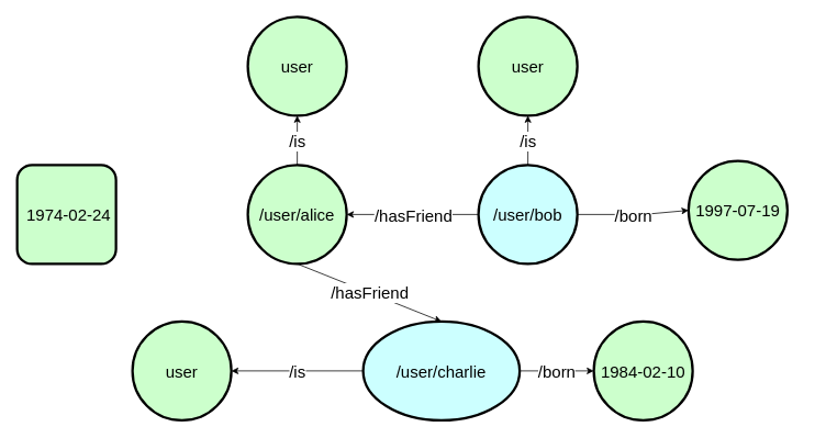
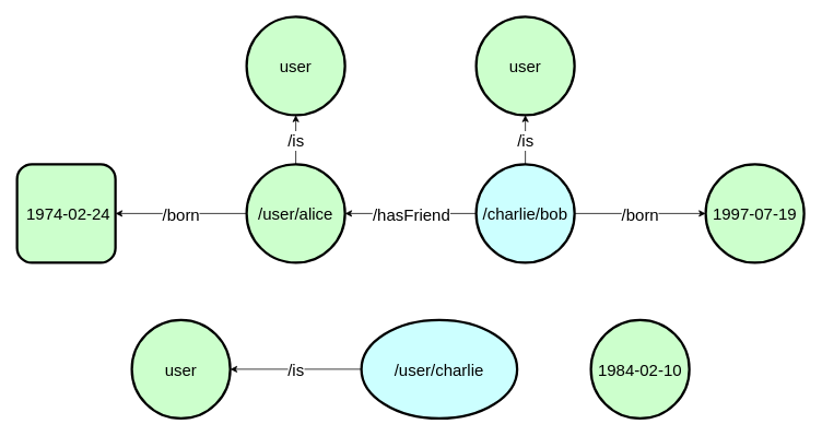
  <mxCell id="0" />
  <mxCell id="1" parent="0" />
- <mxCell id="2" value="/user/bob" style="ellipse;whiteSpace=wrap;html=1;shadow=0;fontFamily=Helvetica;fontSize=20;align=center;strokeWidth=3;fillColor=#CCFFFF;strokeColor=#000000;gradientColor=none;" parent="1" vertex="1"><mxGeometry x="580" y="200" width="120" height="120" as="geometry" /></mxCell>
+ <mxCell id="2" value="/charlie/bob" style="ellipse;whiteSpace=wrap;html=1;shadow=0;fontFamily=Helvetica;fontSize=20;align=center;strokeWidth=3;fillColor=#CCFFFF;strokeColor=#000000;gradientColor=none;" parent="1" vertex="1"><mxGeometry x="580" y="200" width="120" height="120" as="geometry" /></mxCell>
  <mxCell id="3" value="&lt;font style=&quot;line-height: 0.7;&quot;&gt;&lt;font style=&quot;font-size: 20px;&quot;&gt;/user/alice&lt;/font&gt;&lt;br&gt;&lt;/font&gt;" style="ellipse;whiteSpace=wrap;html=1;shadow=0;fontFamily=Helvetica;fontSize=20;align=center;strokeWidth=3;fillColor=#ccffcc;" parent="1" vertex="1"><mxGeometry x="300" y="200" width="120" height="120" as="geometry" /></mxCell>
  <mxCell id="4" value="" style="endArrow=classic;html=1;rounded=0;exitX=0;exitY=0.5;exitDx=0;exitDy=0;" parent="1" source="2" edge="1"><mxGeometry relative="1" as="geometry"><mxPoint x="601" y="260" as="sourcePoint" /><mxPoint x="420" y="260" as="targetPoint" /><Array as="points"><mxPoint x="530" y="260" /><mxPoint x="470" y="260" /></Array></mxGeometry></mxCell>
  <mxCell id="5" value="&lt;span style=&quot;font-size: 20px;&quot;&gt;/hasFriend&lt;/span&gt;" style="edgeLabel;resizable=0;html=1;align=center;verticalAlign=middle;fillColor=#FFB570;fontSize=16;" parent="4" connectable="0" vertex="1"><mxGeometry relative="1" as="geometry"><mxPoint as="offset" /></mxGeometry></mxCell>
  <mxCell id="6" value="&lt;font style=&quot;line-height: 0.7;&quot;&gt;/user/charlie&lt;br&gt;&lt;/font&gt;" style="ellipse;whiteSpace=wrap;html=1;shadow=0;fontFamily=Helvetica;fontSize=20;align=center;strokeWidth=3;fillColor=#CCFFFF;" parent="1" vertex="1"><mxGeometry x="440" y="390" width="190" height="120" as="geometry" /></mxCell>
- <mxCell id="7" value="" style="endArrow=classic;html=1;rounded=0;exitX=0.5;exitY=1;exitDx=0;exitDy=0;entryX=0.5;entryY=0;entryDx=0;entryDy=0;" parent="1" source="3" target="6" edge="1"><mxGeometry relative="1" as="geometry"><mxPoint x="611" y="270" as="sourcePoint" /><mxPoint x="411" y="270" as="targetPoint" /><Array as="points" /></mxGeometry></mxCell>
- <mxCell id="8" value="&lt;font style=&quot;&quot;&gt;&lt;span style=&quot;font-size: 20px;&quot;&gt;/hasFriend&lt;/span&gt;&lt;br&gt;&lt;/font&gt;" style="edgeLabel;resizable=0;html=1;align=center;verticalAlign=middle;fillColor=#FFB570;fontSize=16;" parent="7" connectable="0" vertex="1"><mxGeometry relative="1" as="geometry"><mxPoint as="offset" /></mxGeometry></mxCell>
  <mxCell id="9" value="&lt;font style=&quot;line-height: 0.7;&quot;&gt;user&lt;br&gt;&lt;/font&gt;" style="ellipse;whiteSpace=wrap;html=1;shadow=0;fontFamily=Helvetica;fontSize=20;align=center;strokeWidth=3;fillColor=#CCFFCC;" parent="1" vertex="1"><mxGeometry x="300" y="20" width="120" height="120" as="geometry" /></mxCell>
  <mxCell id="10" value="" style="endArrow=classic;html=1;rounded=0;exitX=0.5;exitY=0;exitDx=0;exitDy=0;entryX=0.5;entryY=1;entryDx=0;entryDy=0;" parent="1" source="3" target="9" edge="1"><mxGeometry relative="1" as="geometry"><mxPoint x="370" y="150" as="sourcePoint" /><mxPoint x="340" y="140" as="targetPoint" /><Array as="points" /></mxGeometry></mxCell>
  <mxCell id="11" value="&lt;font style=&quot;&quot;&gt;&lt;span style=&quot;font-size: 20px;&quot;&gt;/is&lt;/span&gt;&lt;br&gt;&lt;/font&gt;" style="edgeLabel;resizable=0;html=1;align=center;verticalAlign=middle;fillColor=#FFB570;fontSize=16;" parent="10" connectable="0" vertex="1"><mxGeometry relative="1" as="geometry"><mxPoint x="-1" as="offset" /></mxGeometry></mxCell>
  <mxCell id="12" value="&lt;font style=&quot;line-height: 0.7;&quot;&gt;&lt;font style=&quot;font-size: 20px;&quot;&gt;user&lt;/font&gt;&lt;br&gt;&lt;/font&gt;" style="ellipse;whiteSpace=wrap;html=1;shadow=0;fontFamily=Helvetica;fontSize=20;align=center;strokeWidth=3;fillColor=#CCFFCC;" parent="1" vertex="1"><mxGeometry x="160" y="390" width="120" height="120" as="geometry" /></mxCell>
  <mxCell id="13" value="" style="endArrow=classic;html=1;rounded=0;entryX=1;entryY=0.5;entryDx=0;entryDy=0;exitX=0;exitY=0.5;exitDx=0;exitDy=0;" parent="1" source="6" target="12" edge="1"><mxGeometry relative="1" as="geometry"><mxPoint x="307.574" y="227.574" as="sourcePoint" /><mxPoint x="220" y="140" as="targetPoint" /><Array as="points" /></mxGeometry></mxCell>
  <mxCell id="14" value="&lt;font style=&quot;&quot;&gt;&lt;span style=&quot;font-size: 20px;&quot;&gt;/is&lt;/span&gt;&lt;br&gt;&lt;/font&gt;" style="edgeLabel;resizable=0;html=1;align=center;verticalAlign=middle;fillColor=#FFB570;fontSize=16;" parent="13" connectable="0" vertex="1"><mxGeometry relative="1" as="geometry"><mxPoint x="-1" as="offset" /></mxGeometry></mxCell>
  <mxCell id="15" value="&lt;font style=&quot;line-height: 0.7;&quot;&gt;&lt;font style=&quot;font-size: 20px;&quot;&gt;user&lt;/font&gt;&lt;br&gt;&lt;/font&gt;" style="ellipse;whiteSpace=wrap;html=1;shadow=0;fontFamily=Helvetica;fontSize=20;align=center;strokeWidth=3;fillColor=#CCFFCC;" parent="1" vertex="1"><mxGeometry x="580" y="20" width="120" height="120" as="geometry" /></mxCell>
  <mxCell id="16" value="" style="endArrow=classic;html=1;rounded=0;entryX=0.5;entryY=1;entryDx=0;entryDy=0;" parent="1" target="15" edge="1"><mxGeometry relative="1" as="geometry"><mxPoint x="640" y="200" as="sourcePoint" /><mxPoint x="640" y="140" as="targetPoint" /><Array as="points" /></mxGeometry></mxCell>
  <mxCell id="17" value="&lt;font style=&quot;&quot;&gt;&lt;span style=&quot;font-size: 20px;&quot;&gt;/is&lt;/span&gt;&lt;br&gt;&lt;/font&gt;" style="edgeLabel;resizable=0;html=1;align=center;verticalAlign=middle;fillColor=#FFB570;fontSize=16;" parent="16" connectable="0" vertex="1"><mxGeometry relative="1" as="geometry"><mxPoint x="-1" as="offset" /></mxGeometry></mxCell>
  <mxCell id="18" value="" style="endArrow=classic;html=1;rounded=0;exitX=1;exitY=0.5;exitDx=0;exitDy=0;entryX=0;entryY=0.5;entryDx=0;entryDy=0;" parent="1" source="2" target="20" edge="1"><mxGeometry relative="1" as="geometry"><mxPoint x="650" y="210" as="sourcePoint" /><mxPoint x="860" y="260" as="targetPoint" /><Array as="points"><mxPoint x="780" y="260" /></Array></mxGeometry></mxCell>
  <mxCell id="19" value="&lt;font style=&quot;&quot;&gt;&lt;span style=&quot;font-size: 20px;&quot;&gt;/born&lt;/span&gt;&lt;br&gt;&lt;/font&gt;" style="edgeLabel;resizable=0;html=1;align=center;verticalAlign=middle;fillColor=#FFB570;fontSize=16;" parent="18" connectable="0" vertex="1"><mxGeometry relative="1" as="geometry"><mxPoint x="-1" as="offset" /></mxGeometry></mxCell>
- <mxCell id="20" value="&lt;font style=&quot;line-height: 0.7;&quot;&gt;&lt;font style=&quot;font-size: 20px;&quot;&gt;1997-07-19&lt;/font&gt;&lt;br&gt;&lt;/font&gt;" style="ellipse;whiteSpace=wrap;html=1;shadow=0;fontFamily=Helvetica;fontSize=20;align=center;strokeWidth=3;fillColor=#CCFFCC;" parent="1" vertex="1"><mxGeometry x="835" y="195" width="120" height="120" as="geometry" /></mxCell>
- <mxCell id="21" value="" style="endArrow=classic;html=1;rounded=0;exitX=1;exitY=0.5;exitDx=0;exitDy=0;entryX=0;entryY=0.5;entryDx=0;entryDy=0;" parent="1" source="6" target="23" edge="1"><mxGeometry relative="1" as="geometry"><mxPoint x="590" y="600" as="sourcePoint" /><mxPoint x="740" y="420" as="targetPoint" /><Array as="points" /></mxGeometry></mxCell>
- <mxCell id="22" value="&lt;font style=&quot;&quot;&gt;&lt;span style=&quot;font-size: 20px;&quot;&gt;/born&lt;/span&gt;&lt;br&gt;&lt;/font&gt;" style="edgeLabel;resizable=0;html=1;align=center;verticalAlign=middle;fillColor=#FFB570;fontSize=16;" parent="21" connectable="0" vertex="1"><mxGeometry relative="1" as="geometry"><mxPoint x="-1" as="offset" /></mxGeometry></mxCell>
+ <mxCell id="20" value="&lt;font style=&quot;line-height: 0.7;&quot;&gt;&lt;font style=&quot;font-size: 20px;&quot;&gt;1997-07-19&lt;/font&gt;&lt;br&gt;&lt;/font&gt;" style="ellipse;whiteSpace=wrap;html=1;shadow=0;fontFamily=Helvetica;fontSize=20;align=center;strokeWidth=3;fillColor=#CCFFCC;" parent="1" vertex="1"><mxGeometry x="860" y="200" width="120" height="120" as="geometry" /></mxCell>
  <mxCell id="23" value="&lt;font style=&quot;line-height: 0.7;&quot;&gt;&lt;font style=&quot;font-size: 20px;&quot;&gt;1984-02-10&lt;/font&gt;&lt;br&gt;&lt;/font&gt;" style="ellipse;whiteSpace=wrap;html=1;shadow=0;fontFamily=Helvetica;fontSize=20;align=center;strokeWidth=3;fillColor=#CCFFCC;" parent="1" vertex="1"><mxGeometry x="720" y="390" width="120" height="120" as="geometry" /></mxCell>
  <mxCell id="24" value="&lt;font style=&quot;line-height: 0.7;&quot;&gt;&lt;font style=&quot;font-size: 20px;&quot;&gt;&amp;nbsp;1974-02-24&lt;/font&gt;&lt;br&gt;&lt;/font&gt;" style="whiteSpace=wrap;html=1;shadow=0;fontFamily=Helvetica;fontSize=20;align=center;strokeWidth=3;fillColor=#CCFFCC;rounded=1;" parent="1" vertex="1"><mxGeometry x="20" y="200" width="120" height="120" as="geometry" /></mxCell>
+ <mxCell id="25" value="" style="endArrow=classic;html=1;rounded=0;exitX=0;exitY=0.5;exitDx=0;exitDy=0;entryX=1;entryY=0.5;entryDx=0;entryDy=0;" parent="1" source="3" target="24" edge="1"><mxGeometry relative="1" as="geometry"><mxPoint x="600" y="430" as="sourcePoint" /><mxPoint x="750" y="430" as="targetPoint" /><Array as="points" /></mxGeometry></mxCell>
+ <mxCell id="26" value="&lt;font style=&quot;&quot;&gt;&lt;span style=&quot;font-size: 20px;&quot;&gt;/born&lt;/span&gt;&lt;br&gt;&lt;/font&gt;" style="edgeLabel;resizable=0;html=1;align=center;verticalAlign=middle;fillColor=#FFB570;fontSize=16;" parent="25" connectable="0" vertex="1"><mxGeometry relative="1" as="geometry"><mxPoint x="-1" as="offset" /></mxGeometry></mxCell>
